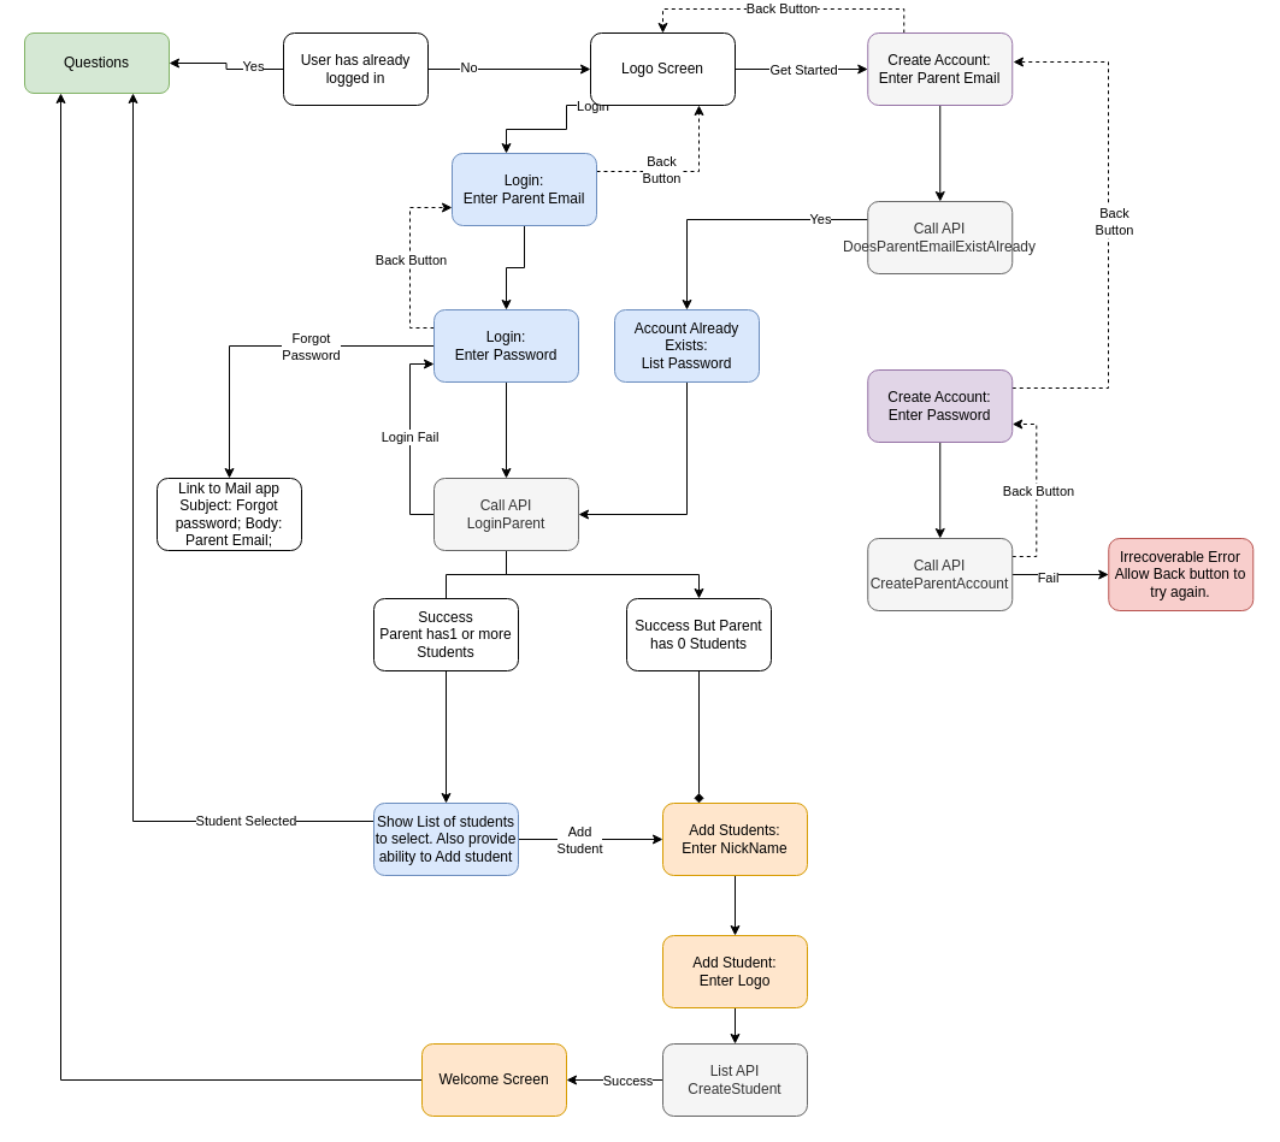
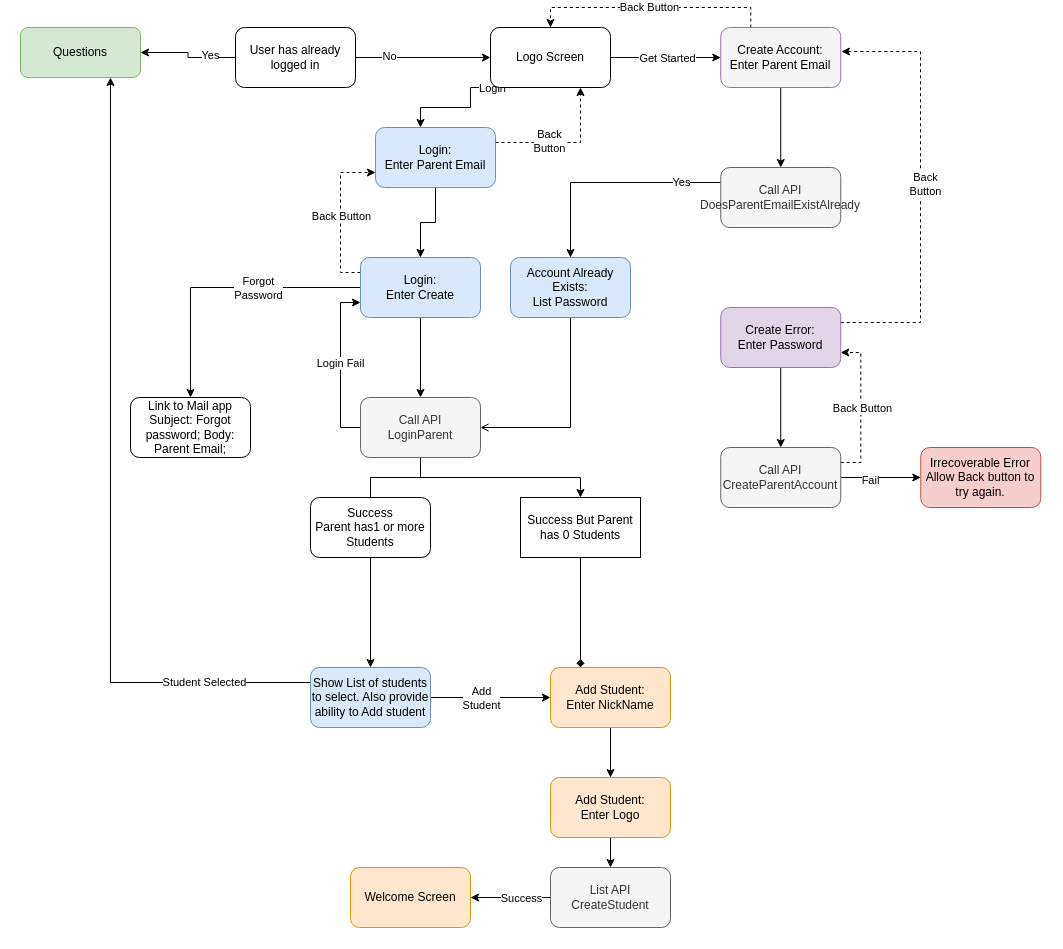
  <mxCell id="0" />
  <mxCell id="1" parent="0" />
  <mxCell id="2" value="" style="edgeStyle=orthogonalEdgeStyle;rounded=0;orthogonalLoop=1;jettySize=auto;html=1;entryX=0;entryY=0.5;entryDx=0;entryDy=0;" parent="1" source="6" target="12" edge="1"><mxGeometry relative="1" as="geometry"><mxPoint x="430" y="50" as="targetPoint" /></mxGeometry></mxCell>
  <mxCell id="3" value="No" style="edgeLabel;html=1;align=center;verticalAlign=middle;resizable=0;points=[];" parent="2" vertex="1" connectable="0"><mxGeometry x="-0.514" y="2" relative="1" as="geometry"><mxPoint as="offset" /></mxGeometry></mxCell>
  <mxCell id="4" value="" style="edgeStyle=orthogonalEdgeStyle;rounded=0;orthogonalLoop=1;jettySize=auto;html=1;" parent="1" source="6" target="7" edge="1"><mxGeometry relative="1" as="geometry" /></mxCell>
  <mxCell id="5" value="Yes" style="edgeLabel;html=1;align=center;verticalAlign=middle;resizable=0;points=[];" parent="4" vertex="1" connectable="0"><mxGeometry x="-0.475" y="-3" relative="1" as="geometry"><mxPoint as="offset" /></mxGeometry></mxCell>
  <mxCell id="6" value="User has already logged in" style="rounded=1;whiteSpace=wrap;html=1;" parent="1" vertex="1"><mxGeometry x="235" y="20" width="120" height="60" as="geometry" /></mxCell>
  <mxCell id="7" value="Questions" style="rounded=1;whiteSpace=wrap;html=1;fillColor=#d5e8d4;strokeColor=#82b366;" parent="1" vertex="1"><mxGeometry x="20" y="20" width="120" height="50" as="geometry" /></mxCell>
  <mxCell id="8" value="" style="edgeStyle=orthogonalEdgeStyle;rounded=0;orthogonalLoop=1;jettySize=auto;html=1;exitX=1;exitY=0.5;exitDx=0;exitDy=0;" parent="1" source="12" target="16" edge="1"><mxGeometry relative="1" as="geometry"><mxPoint x="660" y="110" as="sourcePoint" /></mxGeometry></mxCell>
  <mxCell id="9" value="Get Started" style="edgeLabel;html=1;align=center;verticalAlign=middle;resizable=0;points=[];" parent="8" vertex="1" connectable="0"><mxGeometry x="-0.525" relative="1" as="geometry"><mxPoint x="30" as="offset" /></mxGeometry></mxCell>
  <mxCell id="10" style="edgeStyle=orthogonalEdgeStyle;rounded=0;orthogonalLoop=1;jettySize=auto;html=1;exitX=0.5;exitY=1;exitDx=0;exitDy=0;" parent="1" source="12" target="20" edge="1"><mxGeometry relative="1" as="geometry"><Array as="points"><mxPoint x="470" y="80" /><mxPoint x="470" y="100" /><mxPoint x="420" y="100" /></Array></mxGeometry></mxCell>
  <mxCell id="11" value="Login" style="edgeLabel;html=1;align=center;verticalAlign=middle;resizable=0;points=[];" parent="10" vertex="1" connectable="0"><mxGeometry x="-0.301" relative="1" as="geometry"><mxPoint as="offset" /></mxGeometry></mxCell>
  <mxCell id="12" value="Logo Screen" style="rounded=1;whiteSpace=wrap;html=1;" parent="1" vertex="1"><mxGeometry x="490" y="20" width="120" height="60" as="geometry" /></mxCell>
  <mxCell id="13" value="" style="edgeStyle=orthogonalEdgeStyle;rounded=0;orthogonalLoop=1;jettySize=auto;html=1;" parent="1" source="16" target="23" edge="1"><mxGeometry relative="1" as="geometry" /></mxCell>
  <mxCell id="14" style="edgeStyle=orthogonalEdgeStyle;rounded=0;orthogonalLoop=1;jettySize=auto;html=1;exitX=0.25;exitY=0;exitDx=0;exitDy=0;entryX=0.5;entryY=0;entryDx=0;entryDy=0;dashed=1;" edge="1" parent="1" source="16" target="12"><mxGeometry relative="1" as="geometry" /></mxCell>
  <mxCell id="15" value="Back Button" style="edgeLabel;html=1;align=center;verticalAlign=middle;resizable=0;points=[];" vertex="1" connectable="0" parent="14"><mxGeometry x="0.014" y="-1" relative="1" as="geometry"><mxPoint as="offset" /></mxGeometry></mxCell>
  <mxCell id="16" value="Create Account:&lt;br&gt;Enter Parent Email" style="whiteSpace=wrap;html=1;rounded=1;fillColor=#f5f5f5;strokeColor=#9673a6;" parent="1" vertex="1"><mxGeometry x="720.25" y="20" width="120" height="60" as="geometry" /></mxCell>
  <mxCell id="17" style="edgeStyle=orthogonalEdgeStyle;rounded=0;orthogonalLoop=1;jettySize=auto;html=1;exitX=0.5;exitY=1;exitDx=0;exitDy=0;entryX=0.5;entryY=0;entryDx=0;entryDy=0;" parent="1" source="20" target="33" edge="1"><mxGeometry relative="1" as="geometry" /></mxCell>
  <mxCell id="18" style="edgeStyle=orthogonalEdgeStyle;rounded=0;orthogonalLoop=1;jettySize=auto;html=1;exitX=1;exitY=0.25;exitDx=0;exitDy=0;entryX=0.75;entryY=1;entryDx=0;entryDy=0;dashed=1;" parent="1" source="20" target="12" edge="1"><mxGeometry relative="1" as="geometry" /></mxCell>
  <mxCell id="19" value="Back &lt;br&gt;Button" style="edgeLabel;html=1;align=center;verticalAlign=middle;resizable=0;points=[];" parent="18" vertex="1" connectable="0"><mxGeometry x="-0.242" y="2" relative="1" as="geometry"><mxPoint as="offset" /></mxGeometry></mxCell>
  <mxCell id="20" value="Login:&lt;br&gt;Enter Parent Email" style="whiteSpace=wrap;html=1;rounded=1;fillColor=#dae8fc;strokeColor=#6c8ebf;" parent="1" vertex="1"><mxGeometry x="375" y="120" width="120" height="60" as="geometry" /></mxCell>
  <mxCell id="21" style="edgeStyle=orthogonalEdgeStyle;rounded=0;orthogonalLoop=1;jettySize=auto;html=1;exitX=0;exitY=0.25;exitDx=0;exitDy=0;entryX=0.5;entryY=0;entryDx=0;entryDy=0;" parent="1" source="23" target="42" edge="1"><mxGeometry relative="1" as="geometry" /></mxCell>
  <mxCell id="22" value="Yes" style="edgeLabel;html=1;align=center;verticalAlign=middle;resizable=0;points=[];" parent="21" vertex="1" connectable="0"><mxGeometry x="-0.642" y="-1" relative="1" as="geometry"><mxPoint as="offset" /></mxGeometry></mxCell>
  <mxCell id="23" value="Call API&lt;br&gt;DoesParentEmailExistAlready" style="whiteSpace=wrap;html=1;rounded=1;fillColor=#f5f5f5;fontColor=#333333;strokeColor=#666666;" parent="1" vertex="1"><mxGeometry x="720.25" y="160" width="120" height="60" as="geometry" /></mxCell>
  <mxCell id="24" value="" style="edgeStyle=orthogonalEdgeStyle;rounded=0;orthogonalLoop=1;jettySize=auto;html=1;" parent="1" source="27" target="38" edge="1"><mxGeometry relative="1" as="geometry" /></mxCell>
  <mxCell id="25" style="edgeStyle=orthogonalEdgeStyle;rounded=0;orthogonalLoop=1;jettySize=auto;html=1;exitX=1;exitY=0.25;exitDx=0;exitDy=0;entryX=1.006;entryY=0.4;entryDx=0;entryDy=0;entryPerimeter=0;dashed=1;" edge="1" parent="1" source="27" target="16"><mxGeometry relative="1" as="geometry"><Array as="points"><mxPoint x="920" y="315" /><mxPoint x="920" y="44" /></Array></mxGeometry></mxCell>
  <mxCell id="26" value="Back&lt;br&gt;Button" style="edgeLabel;html=1;align=center;verticalAlign=middle;resizable=0;points=[];" vertex="1" connectable="0" parent="25"><mxGeometry x="0.013" y="-4" relative="1" as="geometry"><mxPoint as="offset" /></mxGeometry></mxCell>
- <mxCell id="27" value="Create Account:&lt;br&gt;Enter Password" style="whiteSpace=wrap;html=1;rounded=1;fillColor=#e1d5e7;strokeColor=#9673a6;" parent="1" vertex="1"><mxGeometry x="720.25" y="300" width="120" height="60" as="geometry" /></mxCell>
+ <mxCell id="27" value="Create Error:&lt;br&gt;Enter Password" style="whiteSpace=wrap;html=1;rounded=1;fillColor=#e1d5e7;strokeColor=#9673a6;" parent="1" vertex="1"><mxGeometry x="720.25" y="300" width="120" height="60" as="geometry" /></mxCell>
  <mxCell id="28" value="" style="edgeStyle=orthogonalEdgeStyle;rounded=0;orthogonalLoop=1;jettySize=auto;html=1;" parent="1" source="33" target="47" edge="1"><mxGeometry relative="1" as="geometry" /></mxCell>
  <mxCell id="29" style="edgeStyle=orthogonalEdgeStyle;rounded=0;orthogonalLoop=1;jettySize=auto;html=1;exitX=0;exitY=0.25;exitDx=0;exitDy=0;entryX=0;entryY=0.75;entryDx=0;entryDy=0;dashed=1;" parent="1" source="33" target="20" edge="1"><mxGeometry relative="1" as="geometry" /></mxCell>
  <mxCell id="30" value="Back Button" style="edgeLabel;html=1;align=center;verticalAlign=middle;resizable=0;points=[];" parent="29" vertex="1" connectable="0"><mxGeometry x="-0.007" relative="1" as="geometry"><mxPoint as="offset" /></mxGeometry></mxCell>
  <mxCell id="31" value="" style="edgeStyle=orthogonalEdgeStyle;rounded=0;orthogonalLoop=1;jettySize=auto;html=1;" parent="1" source="33" target="64" edge="1"><mxGeometry relative="1" as="geometry" /></mxCell>
  <mxCell id="32" value="Forgot &lt;br&gt;Password" style="edgeLabel;html=1;align=center;verticalAlign=middle;resizable=0;points=[];" parent="31" vertex="1" connectable="0"><mxGeometry x="-0.463" y="2" relative="1" as="geometry"><mxPoint x="-28" y="-2" as="offset" /></mxGeometry></mxCell>
- <mxCell id="33" value="Login:&lt;br&gt;Enter Password" style="whiteSpace=wrap;html=1;rounded=1;fillColor=#dae8fc;strokeColor=#6c8ebf;" parent="1" vertex="1"><mxGeometry x="360" y="250" width="120" height="60" as="geometry" /></mxCell>
+ <mxCell id="33" value="Login:&lt;br&gt;Enter Create" style="whiteSpace=wrap;html=1;rounded=1;fillColor=#dae8fc;strokeColor=#6c8ebf;" parent="1" vertex="1"><mxGeometry x="360" y="250" width="120" height="60" as="geometry" /></mxCell>
  <mxCell id="34" value="" style="edgeStyle=orthogonalEdgeStyle;rounded=0;orthogonalLoop=1;jettySize=auto;html=1;" edge="1" parent="1" source="38" target="65"><mxGeometry relative="1" as="geometry" /></mxCell>
  <mxCell id="35" value="Fail" style="edgeLabel;html=1;align=center;verticalAlign=middle;resizable=0;points=[];" vertex="1" connectable="0" parent="34"><mxGeometry x="-0.281" y="-2" relative="1" as="geometry"><mxPoint as="offset" /></mxGeometry></mxCell>
  <mxCell id="36" style="edgeStyle=orthogonalEdgeStyle;rounded=0;orthogonalLoop=1;jettySize=auto;html=1;exitX=1;exitY=0.25;exitDx=0;exitDy=0;entryX=1;entryY=0.75;entryDx=0;entryDy=0;dashed=1;" edge="1" parent="1" source="38" target="27"><mxGeometry relative="1" as="geometry" /></mxCell>
  <mxCell id="37" value="Back Button" style="edgeLabel;html=1;align=center;verticalAlign=middle;resizable=0;points=[];" vertex="1" connectable="0" parent="36"><mxGeometry x="-0.006" y="-1" relative="1" as="geometry"><mxPoint as="offset" /></mxGeometry></mxCell>
  <mxCell id="38" value="Call API&lt;br&gt;CreateParentAccount" style="whiteSpace=wrap;html=1;rounded=1;fillColor=#f5f5f5;fontColor=#333333;strokeColor=#666666;" parent="1" vertex="1"><mxGeometry x="720.25" y="440" width="120" height="60" as="geometry" /></mxCell>
  <mxCell id="39" value="" style="edgeStyle=orthogonalEdgeStyle;rounded=0;orthogonalLoop=1;jettySize=auto;html=1;" parent="1" source="40" target="58" edge="1"><mxGeometry relative="1" as="geometry" /></mxCell>
- <mxCell id="40" value="Add Students:&lt;br&gt;Enter NickName" style="whiteSpace=wrap;html=1;rounded=1;fillColor=#ffe6cc;strokeColor=#d79b00;" parent="1" vertex="1"><mxGeometry x="550" y="660" width="120" height="60" as="geometry" /></mxCell>
- <mxCell id="41" value="" style="edgeStyle=orthogonalEdgeStyle;rounded=0;orthogonalLoop=1;jettySize=auto;html=1;entryX=1;entryY=0.5;entryDx=0;entryDy=0;exitX=0.5;exitY=1;exitDx=0;exitDy=0;" parent="1" source="42" target="47" edge="1"><mxGeometry relative="1" as="geometry" /></mxCell>
+ <mxCell id="40" value="Add Student:&lt;br&gt;Enter NickName" style="whiteSpace=wrap;html=1;rounded=1;fillColor=#ffe6cc;strokeColor=#d79b00;" parent="1" vertex="1"><mxGeometry x="550" y="660" width="120" height="60" as="geometry" /></mxCell>
+ <mxCell id="41" value="" style="edgeStyle=orthogonalEdgeStyle;rounded=0;orthogonalLoop=1;jettySize=auto;html=1;entryX=1;entryY=0.5;entryDx=0;entryDy=0;exitX=0.5;exitY=1;exitDx=0;exitDy=0;endArrow=open;" parent="1" source="42" target="47" edge="1"><mxGeometry relative="1" as="geometry" /></mxCell>
  <mxCell id="42" value="Account Already Exists:&lt;br&gt;List Password" style="whiteSpace=wrap;html=1;rounded=1;fillColor=#dae8fc;strokeColor=#6c8ebf;" parent="1" vertex="1"><mxGeometry x="510" y="250" width="120" height="60" as="geometry" /></mxCell>
  <mxCell id="43" style="edgeStyle=orthogonalEdgeStyle;rounded=0;orthogonalLoop=1;jettySize=auto;html=1;exitX=0.5;exitY=1;exitDx=0;exitDy=0;entryX=0.5;entryY=0;entryDx=0;entryDy=0;endArrow=none;" parent="1" source="47" target="49" edge="1"><mxGeometry relative="1" as="geometry" /></mxCell>
  <mxCell id="44" style="edgeStyle=orthogonalEdgeStyle;rounded=0;orthogonalLoop=1;jettySize=auto;html=1;exitX=0.5;exitY=1;exitDx=0;exitDy=0;" parent="1" source="47" target="56" edge="1"><mxGeometry relative="1" as="geometry" /></mxCell>
  <mxCell id="45" style="edgeStyle=orthogonalEdgeStyle;rounded=0;orthogonalLoop=1;jettySize=auto;html=1;exitX=0;exitY=0.5;exitDx=0;exitDy=0;entryX=0;entryY=0.75;entryDx=0;entryDy=0;" parent="1" source="47" target="33" edge="1"><mxGeometry relative="1" as="geometry" /></mxCell>
  <mxCell id="46" value="Login Fail" style="edgeLabel;html=1;align=center;verticalAlign=middle;resizable=0;points=[];" parent="45" vertex="1" connectable="0"><mxGeometry x="0.031" y="1" relative="1" as="geometry"><mxPoint as="offset" /></mxGeometry></mxCell>
  <mxCell id="47" value="Call API&lt;br&gt;LoginParent" style="whiteSpace=wrap;html=1;rounded=1;fillColor=#f5f5f5;fontColor=#333333;strokeColor=#666666;" parent="1" vertex="1"><mxGeometry x="360" y="390" width="120" height="60" as="geometry" /></mxCell>
  <mxCell id="48" value="" style="edgeStyle=orthogonalEdgeStyle;rounded=0;orthogonalLoop=1;jettySize=auto;html=1;" parent="1" source="49" target="54" edge="1"><mxGeometry relative="1" as="geometry" /></mxCell>
  <mxCell id="49" value="Success&lt;br&gt;Parent has1 or more Students" style="whiteSpace=wrap;html=1;rounded=1;" parent="1" vertex="1"><mxGeometry x="310" y="490" width="120" height="60" as="geometry" /></mxCell>
  <mxCell id="50" style="edgeStyle=orthogonalEdgeStyle;rounded=0;orthogonalLoop=1;jettySize=auto;html=1;exitX=0;exitY=0.25;exitDx=0;exitDy=0;entryX=0.75;entryY=1;entryDx=0;entryDy=0;" parent="1" source="54" target="7" edge="1"><mxGeometry relative="1" as="geometry" /></mxCell>
  <mxCell id="51" value="Student Selected" style="edgeLabel;html=1;align=center;verticalAlign=middle;resizable=0;points=[];" parent="50" vertex="1" connectable="0"><mxGeometry x="-0.735" y="-1" relative="1" as="geometry"><mxPoint as="offset" /></mxGeometry></mxCell>
  <mxCell id="52" style="edgeStyle=orthogonalEdgeStyle;rounded=0;orthogonalLoop=1;jettySize=auto;html=1;" parent="1" source="54" target="40" edge="1"><mxGeometry relative="1" as="geometry" /></mxCell>
  <mxCell id="53" value="Add &lt;br&gt;Student" style="edgeLabel;html=1;align=center;verticalAlign=middle;resizable=0;points=[];" parent="52" vertex="1" connectable="0"><mxGeometry x="-0.521" relative="1" as="geometry"><mxPoint x="21" as="offset" /></mxGeometry></mxCell>
  <mxCell id="54" value="Show List of students to select. Also provide ability to Add student" style="whiteSpace=wrap;html=1;rounded=1;fillColor=#dae8fc;strokeColor=#6c8ebf;" parent="1" vertex="1"><mxGeometry x="310" y="660" width="120" height="60" as="geometry" /></mxCell>
  <mxCell id="55" style="edgeStyle=orthogonalEdgeStyle;rounded=0;orthogonalLoop=1;jettySize=auto;html=1;exitX=0.5;exitY=1;exitDx=0;exitDy=0;entryX=0.25;entryY=0;entryDx=0;entryDy=0;endArrow=diamond;" parent="1" source="56" target="40" edge="1"><mxGeometry relative="1" as="geometry" /></mxCell>
- <mxCell id="56" value="Success But Parent has 0 Students" style="whiteSpace=wrap;html=1;rounded=1;" parent="1" vertex="1"><mxGeometry x="520" y="490" width="120" height="60" as="geometry" /></mxCell>
+ <mxCell id="56" value="Success But Parent has 0 Students" style="whiteSpace=wrap;html=1;rounded=0;" parent="1" vertex="1"><mxGeometry x="520" y="490" width="120" height="60" as="geometry" /></mxCell>
  <mxCell id="57" value="" style="edgeStyle=orthogonalEdgeStyle;rounded=0;orthogonalLoop=1;jettySize=auto;html=1;" parent="1" source="58" target="61" edge="1"><mxGeometry relative="1" as="geometry" /></mxCell>
  <mxCell id="58" value="Add Student:&lt;br&gt;Enter Logo" style="whiteSpace=wrap;html=1;rounded=1;fillColor=#ffe6cc;strokeColor=#d79b00;" parent="1" vertex="1"><mxGeometry x="550" y="770" width="120" height="60" as="geometry" /></mxCell>
  <mxCell id="59" value="" style="edgeStyle=orthogonalEdgeStyle;rounded=0;orthogonalLoop=1;jettySize=auto;html=1;" parent="1" source="61" target="63" edge="1"><mxGeometry relative="1" as="geometry" /></mxCell>
  <mxCell id="60" value="Success" style="edgeLabel;html=1;align=center;verticalAlign=middle;resizable=0;points=[];" parent="59" vertex="1" connectable="0"><mxGeometry x="-0.551" y="2" relative="1" as="geometry"><mxPoint x="-12" y="-2" as="offset" /></mxGeometry></mxCell>
  <mxCell id="61" value="List API&lt;br&gt;CreateStudent" style="whiteSpace=wrap;html=1;rounded=1;fillColor=#f5f5f5;fontColor=#333333;strokeColor=#666666;" parent="1" vertex="1"><mxGeometry x="550" y="860" width="120" height="60" as="geometry" /></mxCell>
- <mxCell id="62" style="edgeStyle=orthogonalEdgeStyle;rounded=0;orthogonalLoop=1;jettySize=auto;html=1;exitX=0;exitY=0.5;exitDx=0;exitDy=0;entryX=0.25;entryY=1;entryDx=0;entryDy=0;" parent="1" source="63" target="7" edge="1"><mxGeometry relative="1" as="geometry" /></mxCell>
  <mxCell id="63" value="Welcome Screen" style="whiteSpace=wrap;html=1;rounded=1;fillColor=#ffe6cc;strokeColor=#d79b00;" parent="1" vertex="1"><mxGeometry x="350" y="860" width="120" height="60" as="geometry" /></mxCell>
  <mxCell id="64" value="Link to Mail app&lt;br&gt;Subject: Forgot password; Body: Parent Email;" style="whiteSpace=wrap;html=1;rounded=1;" parent="1" vertex="1"><mxGeometry x="130" y="390" width="120" height="60" as="geometry" /></mxCell>
  <mxCell id="65" value="Irrecoverable Error&lt;br&gt;Allow Back button to try again." style="whiteSpace=wrap;html=1;rounded=1;fillColor=#f8cecc;strokeColor=#b85450;" vertex="1" parent="1"><mxGeometry x="920.25" y="440" width="120" height="60" as="geometry" /></mxCell>
